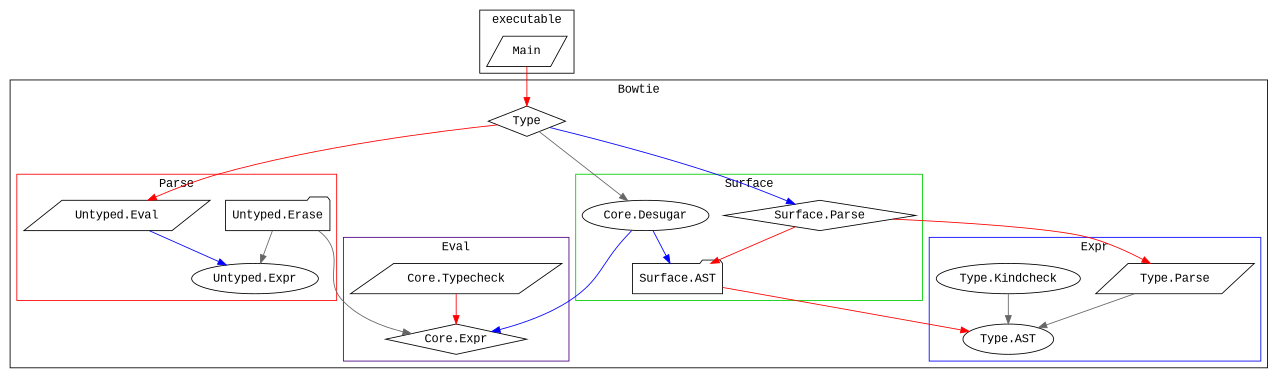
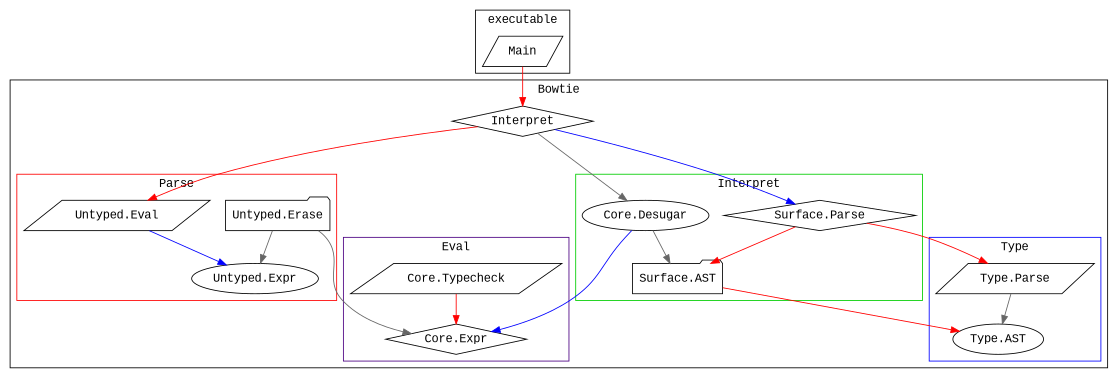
  digraph {
    fontname="Liberation Mono"
    node [fontname="Liberation Mono" shape=parallelogram]
    edge [color=red fontname="Liberation Mono"]
    "Untyped.Erase" [shape=folder]
    "Untyped.Eval"
    "Untyped.Expr" [shape=ellipse]
    "Core.Typecheck"
    "Core.Expr" [shape=diamond]
    "Type.Parse"
    "Type.AST" [shape=ellipse]
-   "Type.Kindcheck" [shape=ellipse]
    "Surface.Parse" [shape=diamond]
    "Surface.AST" [shape=folder]
    n11 [label="Core.Desugar" shape=ellipse]
-   Interpret [shape=diamond label=Type]
+   Interpret [shape=diamond]
    Main
    subgraph cluster_1 {
      label=Bowtie
      Interpret
      subgraph cluster_2 {
        color=red
        label=Parse
        "Untyped.Expr"
        subgraph sub_3 {
          color=red
          label=Untyped
          rank=right
          "Untyped.Erase"
        }
        subgraph sub_4 {
          color=red
          label=Untyped
          rank=left
          "Untyped.Eval"
        }
      }
      subgraph cluster_5 {
        color=indigo
        label=Eval
        "Core.Typecheck"
        "Core.Expr"
      }
      subgraph cluster_6 {
        color=blue
-       label=Expr
+       label=Type
        "Type.AST"
-       "Type.Kindcheck"
        subgraph sub_7 {
          color=blue
          label=Type
          rank=right
          "Type.Parse"
        }
      }
      subgraph cluster_8 {
        color=green3
-       label=Surface
+       label=Interpret
        "Surface.AST"
        n11
        subgraph sub_9 {
          color=green3
          label=Surface
          rank=right
          "Surface.Parse"
        }
      }
    }
    subgraph cluster_10 {
      label=executable
      Main
    }
    "Untyped.Erase" -> "Untyped.Expr" [color=gray40]
    "Untyped.Erase" -> "Core.Typecheck" [style=invis color=""]
    "Untyped.Erase" -> "Core.Expr" [color=gray40]
    "Untyped.Eval" -> "Untyped.Expr" [color=blue]
    "Untyped.Expr" -> "Core.Expr" [style=invis color=""]
    "Core.Typecheck" -> "Core.Expr"
    "Type.Parse" -> "Type.AST" [color=gray40]
-   "Type.Kindcheck" -> "Type.AST" [color=gray40]
    "Surface.Parse" -> "Type.Parse"
    "Surface.Parse" -> "Surface.AST"
    "Surface.AST" -> "Core.Expr" [style=invis color=""]
    "Surface.AST" -> "Type.AST"
    n11 -> "Core.Expr" [color=blue]
-   n11 -> "Surface.AST" [color=blue]
+   n11 -> "Surface.AST" [color=gray40]
    Interpret -> "Untyped.Eval" [constraint=false]
    Interpret -> "Core.Typecheck" [style=invis color=""]
    Interpret -> "Surface.Parse" [color=blue constraint=false]
    Interpret -> n11 [color=gray40 minlen=2]
    Main -> Interpret
  }
